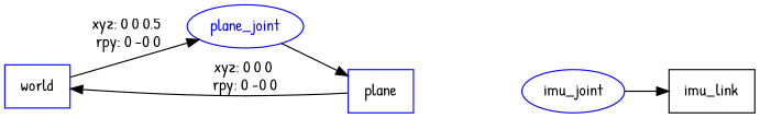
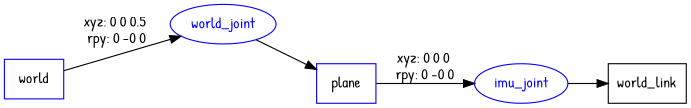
  digraph {
    fontname="Patrick Hand"
    rankdir=LR
    node [color=blue fontname="Patrick Hand" shape=box]
    edge [fontname="Patrick Hand"]
    n1 [label=world]
-   world_joint [fontcolor=blue shape=ellipse label=plane_joint]
+   world_joint [fontcolor=blue shape=ellipse]
    n3 [label=plane]
-   imu_joint [fontcolor=black shape=ellipse]
-   n5 [label=imu_link color=""]
+   imu_joint [fontcolor=blue shape=ellipse]
+   n5 [label=world_link color=""]
    n1 -> world_joint [label="xyz: 0 0 0.5 \nrpy: 0 -0 0"]
    world_joint -> n3
-   n3 -> n1 [label="xyz: 0 0 0 \nrpy: 0 -0 0"]
+   n3 -> imu_joint [label="xyz: 0 0 0 \nrpy: 0 -0 0"]
    imu_joint -> n5
  }
